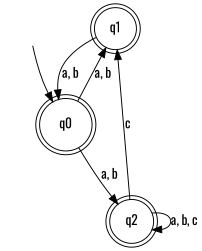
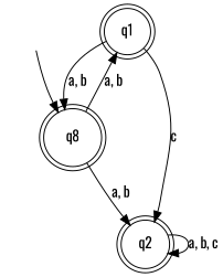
  digraph {
    fontname=Oswald
    node [fontname=Oswald shape=doublecircle]
    edge [fontname=Oswald]
    q1
    q2
-   q0
+   q0 [label=q8]
    _nil [style=invis shape=""]
-   q2 -> q1 [label=c]
+   q1 -> q2 [label=c]
    q1 -> q0 [label="a, b"]
    q2 -> q2 [label="a, b, c"]
    q0 -> q1 [label="a, b"]
    q0 -> q2 [label="a, b"]
    _nil -> q0
  }
